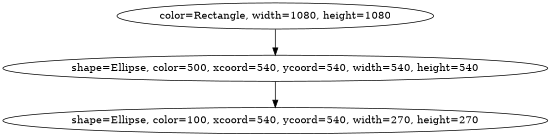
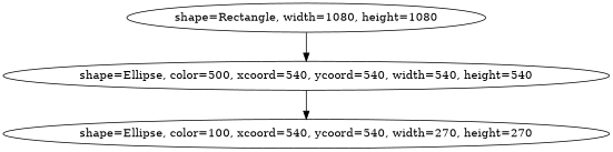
  digraph {
-   n1 [label="color=Rectangle, width=1080, height=1080"]
+   n1 [label="shape=Rectangle, width=1080, height=1080"]
    n2 [label="shape=Ellipse, color=500, xcoord=540, ycoord=540, width=540, height=540"]
    n3 [label="shape=Ellipse, color=100, xcoord=540, ycoord=540, width=270, height=270"]
    n1 -> n2
    n2 -> n3
  }
